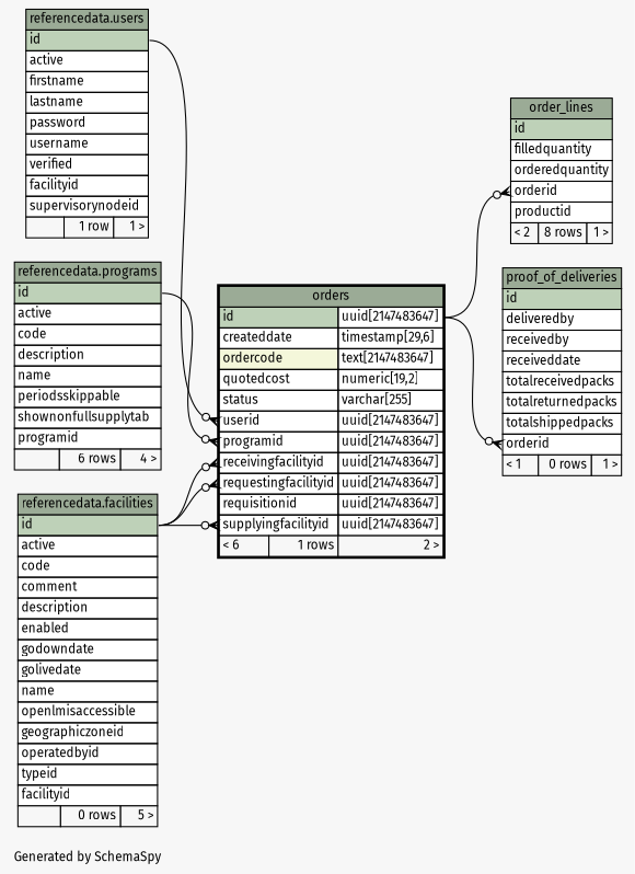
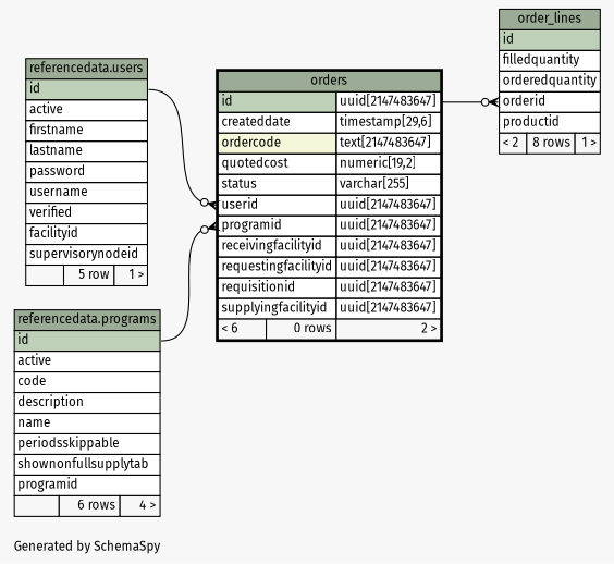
  digraph {
    bgcolor="#f7f7f7"
    fontname="Fira Sans"
    fontsize=11
    label="\nGenerated by SchemaSpy"
    labeljust=l
    nodesep=0.18
    rankdir=RL
    ranksep=0.46
    node [fontname="Fira Sans" fontsize=11 shape=plaintext]
    edge [arrowhead=none arrowsize=0.8 arrowtail=crowodot dir=back fontname="Fira Sans" headport="id:e" tailport="orderid:w"]
    n1 [label=<     <TABLE BORDER="0" CELLBORDER="1" CELLSPACING="0" BGCOLOR="#ffffff">       <TR><TD COLSPAN="3" BGCOLOR="#9bab96" ALIGN="CENTER">order_lines</TD></TR>       <TR><TD PORT="id" COLSPAN="3" BGCOLOR="#bed1b8" ALIGN="LEFT">id</TD></TR>       <TR><TD PORT="filledquantity" COLSPAN="3" ALIGN="LEFT">filledquantity</TD></TR>       <TR><TD PORT="orderedquantity" COLSPAN="3" ALIGN="LEFT">orderedquantity</TD></TR>       <TR><TD PORT="orderid" COLSPAN="3" ALIGN="LEFT">orderid</TD></TR>       <TR><TD PORT="productid" COLSPAN="3" ALIGN="LEFT">productid</TD></TR>       <TR><TD ALIGN="LEFT" BGCOLOR="#f7f7f7">&lt; 2</TD><TD ALIGN="RIGHT" BGCOLOR="#f7f7f7">8 rows</TD><TD ALIGN="RIGHT" BGCOLOR="#f7f7f7">1 &gt;</TD></TR>     </TABLE>>]
-   n2 [label=<     <TABLE BORDER="2" CELLBORDER="1" CELLSPACING="0" BGCOLOR="#ffffff">       <TR><TD COLSPAN="3" BGCOLOR="#9bab96" ALIGN="CENTER">orders</TD></TR>       <TR><TD PORT="id" COLSPAN="2" BGCOLOR="#bed1b8" ALIGN="LEFT">id</TD><TD PORT="id.type" ALIGN="LEFT">uuid[2147483647]</TD></TR>       <TR><TD PORT="createddate" COLSPAN="2" ALIGN="LEFT">createddate</TD><TD PORT="createddate.type" ALIGN="LEFT">timestamp[29,6]</TD></TR>       <TR><TD PORT="ordercode" COLSPAN="2" BGCOLOR="#f4f7da" ALIGN="LEFT">ordercode</TD><TD PORT="ordercode.type" ALIGN="LEFT">text[2147483647]</TD></TR>       <TR><TD PORT="quotedcost" COLSPAN="2" ALIGN="LEFT">quotedcost</TD><TD PORT="quotedcost.type" ALIGN="LEFT">numeric[19,2]</TD></TR>       <TR><TD PORT="status" COLSPAN="2" ALIGN="LEFT">status</TD><TD PORT="status.type" ALIGN="LEFT">varchar[255]</TD></TR>       <TR><TD PORT="userid" COLSPAN="2" ALIGN="LEFT">userid</TD><TD PORT="userid.type" ALIGN="LEFT">uuid[2147483647]</TD></TR>       <TR><TD PORT="programid" COLSPAN="2" ALIGN="LEFT">programid</TD><TD PORT="programid.type" ALIGN="LEFT">uuid[2147483647]</TD></TR>       <TR><TD PORT="receivingfacilityid" COLSPAN="2" ALIGN="LEFT">receivingfacilityid</TD><TD PORT="receivingfacilityid.type" ALIGN="LEFT">uuid[2147483647]</TD></TR>       <TR><TD PORT="requestingfacilityid" COLSPAN="2" ALIGN="LEFT">requestingfacilityid</TD><TD PORT="requestingfacilityid.type" ALIGN="LEFT">uuid[2147483647]</TD></TR>       <TR><TD PORT="requisitionid" COLSPAN="2" ALIGN="LEFT">requisitionid</TD><TD PORT="requisitionid.type" ALIGN="LEFT">uuid[2147483647]</TD></TR>       <TR><TD PORT="supplyingfacilityid" COLSPAN="2" ALIGN="LEFT">supplyingfacilityid</TD><TD PORT="supplyingfacilityid.type" ALIGN="LEFT">uuid[2147483647]</TD></TR>       <TR><TD ALIGN="LEFT" BGCOLOR="#f7f7f7">&lt; 6</TD><TD ALIGN="RIGHT" BGCOLOR="#f7f7f7">1 rows</TD><TD ALIGN="RIGHT" BGCOLOR="#f7f7f7">2 &gt;</TD></TR>     </TABLE>>]
+   n2 [label=<     <TABLE BORDER="2" CELLBORDER="1" CELLSPACING="0" BGCOLOR="#ffffff">       <TR><TD COLSPAN="3" BGCOLOR="#9bab96" ALIGN="CENTER">orders</TD></TR>       <TR><TD PORT="id" COLSPAN="2" BGCOLOR="#bed1b8" ALIGN="LEFT">id</TD><TD PORT="id.type" ALIGN="LEFT">uuid[2147483647]</TD></TR>       <TR><TD PORT="createddate" COLSPAN="2" ALIGN="LEFT">createddate</TD><TD PORT="createddate.type" ALIGN="LEFT">timestamp[29,6]</TD></TR>       <TR><TD PORT="ordercode" COLSPAN="2" BGCOLOR="#f4f7da" ALIGN="LEFT">ordercode</TD><TD PORT="ordercode.type" ALIGN="LEFT">text[2147483647]</TD></TR>       <TR><TD PORT="quotedcost" COLSPAN="2" ALIGN="LEFT">quotedcost</TD><TD PORT="quotedcost.type" ALIGN="LEFT">numeric[19,2]</TD></TR>       <TR><TD PORT="status" COLSPAN="2" ALIGN="LEFT">status</TD><TD PORT="status.type" ALIGN="LEFT">varchar[255]</TD></TR>       <TR><TD PORT="userid" COLSPAN="2" ALIGN="LEFT">userid</TD><TD PORT="userid.type" ALIGN="LEFT">uuid[2147483647]</TD></TR>       <TR><TD PORT="programid" COLSPAN="2" ALIGN="LEFT">programid</TD><TD PORT="programid.type" ALIGN="LEFT">uuid[2147483647]</TD></TR>       <TR><TD PORT="receivingfacilityid" COLSPAN="2" ALIGN="LEFT">receivingfacilityid</TD><TD PORT="receivingfacilityid.type" ALIGN="LEFT">uuid[2147483647]</TD></TR>       <TR><TD PORT="requestingfacilityid" COLSPAN="2" ALIGN="LEFT">requestingfacilityid</TD><TD PORT="requestingfacilityid.type" ALIGN="LEFT">uuid[2147483647]</TD></TR>       <TR><TD PORT="requisitionid" COLSPAN="2" ALIGN="LEFT">requisitionid</TD><TD PORT="requisitionid.type" ALIGN="LEFT">uuid[2147483647]</TD></TR>       <TR><TD PORT="supplyingfacilityid" COLSPAN="2" ALIGN="LEFT">supplyingfacilityid</TD><TD PORT="supplyingfacilityid.type" ALIGN="LEFT">uuid[2147483647]</TD></TR>       <TR><TD ALIGN="LEFT" BGCOLOR="#f7f7f7">&lt; 6</TD><TD ALIGN="RIGHT" BGCOLOR="#f7f7f7">0 rows</TD><TD ALIGN="RIGHT" BGCOLOR="#f7f7f7">2 &gt;</TD></TR>     </TABLE>>]
    n3 [label=<     <TABLE BORDER="0" CELLBORDER="1" CELLSPACING="0" BGCOLOR="#ffffff">       <TR><TD COLSPAN="3" BGCOLOR="#9bab96" ALIGN="CENTER">referencedata.programs</TD></TR>       <TR><TD PORT="id" COLSPAN="3" BGCOLOR="#bed1b8" ALIGN="LEFT">id</TD></TR>       <TR><TD PORT="active" COLSPAN="3" ALIGN="LEFT">active</TD></TR>       <TR><TD PORT="code" COLSPAN="3" ALIGN="LEFT">code</TD></TR>       <TR><TD PORT="description" COLSPAN="3" ALIGN="LEFT">description</TD></TR>       <TR><TD PORT="name" COLSPAN="3" ALIGN="LEFT">name</TD></TR>       <TR><TD PORT="periodsskippable" COLSPAN="3" ALIGN="LEFT">periodsskippable</TD></TR>       <TR><TD PORT="shownonfullsupplytab" COLSPAN="3" ALIGN="LEFT">shownonfullsupplytab</TD></TR>       <TR><TD PORT="programid" COLSPAN="3" ALIGN="LEFT">programid</TD></TR>       <TR><TD ALIGN="LEFT" BGCOLOR="#f7f7f7">  </TD><TD ALIGN="RIGHT" BGCOLOR="#f7f7f7">6 rows</TD><TD ALIGN="RIGHT" BGCOLOR="#f7f7f7">4 &gt;</TD></TR>     </TABLE>>]
-   n4 [label=<     <TABLE BORDER="0" CELLBORDER="1" CELLSPACING="0" BGCOLOR="#ffffff">       <TR><TD COLSPAN="3" BGCOLOR="#9bab96" ALIGN="CENTER">referencedata.facilities</TD></TR>       <TR><TD PORT="id" COLSPAN="3" BGCOLOR="#bed1b8" ALIGN="LEFT">id</TD></TR>       <TR><TD PORT="active" COLSPAN="3" ALIGN="LEFT">active</TD></TR>       <TR><TD PORT="code" COLSPAN="3" ALIGN="LEFT">code</TD></TR>       <TR><TD PORT="comment" COLSPAN="3" ALIGN="LEFT">comment</TD></TR>       <TR><TD PORT="description" COLSPAN="3" ALIGN="LEFT">description</TD></TR>       <TR><TD PORT="enabled" COLSPAN="3" ALIGN="LEFT">enabled</TD></TR>       <TR><TD PORT="godowndate" COLSPAN="3" ALIGN="LEFT">godowndate</TD></TR>       <TR><TD PORT="golivedate" COLSPAN="3" ALIGN="LEFT">golivedate</TD></TR>       <TR><TD PORT="name" COLSPAN="3" ALIGN="LEFT">name</TD></TR>       <TR><TD PORT="openlmisaccessible" COLSPAN="3" ALIGN="LEFT">openlmisaccessible</TD></TR>       <TR><TD PORT="geographiczoneid" COLSPAN="3" ALIGN="LEFT">geographiczoneid</TD></TR>       <TR><TD PORT="operatedbyid" COLSPAN="3" ALIGN="LEFT">operatedbyid</TD></TR>       <TR><TD PORT="typeid" COLSPAN="3" ALIGN="LEFT">typeid</TD></TR>       <TR><TD PORT="facilityid" COLSPAN="3" ALIGN="LEFT">facilityid</TD></TR>       <TR><TD ALIGN="LEFT" BGCOLOR="#f7f7f7">  </TD><TD ALIGN="RIGHT" BGCOLOR="#f7f7f7">0 rows</TD><TD ALIGN="RIGHT" BGCOLOR="#f7f7f7">5 &gt;</TD></TR>     </TABLE>>]
-   n5 [label=<     <TABLE BORDER="0" CELLBORDER="1" CELLSPACING="0" BGCOLOR="#ffffff">       <TR><TD COLSPAN="3" BGCOLOR="#9bab96" ALIGN="CENTER">referencedata.users</TD></TR>       <TR><TD PORT="id" COLSPAN="3" BGCOLOR="#bed1b8" ALIGN="LEFT">id</TD></TR>       <TR><TD PORT="active" COLSPAN="3" ALIGN="LEFT">active</TD></TR>       <TR><TD PORT="firstname" COLSPAN="3" ALIGN="LEFT">firstname</TD></TR>       <TR><TD PORT="lastname" COLSPAN="3" ALIGN="LEFT">lastname</TD></TR>       <TR><TD PORT="password" COLSPAN="3" ALIGN="LEFT">password</TD></TR>       <TR><TD PORT="username" COLSPAN="3" ALIGN="LEFT">username</TD></TR>       <TR><TD PORT="verified" COLSPAN="3" ALIGN="LEFT">verified</TD></TR>       <TR><TD PORT="facilityid" COLSPAN="3" ALIGN="LEFT">facilityid</TD></TR>       <TR><TD PORT="supervisorynodeid" COLSPAN="3" ALIGN="LEFT">supervisorynodeid</TD></TR>       <TR><TD ALIGN="LEFT" BGCOLOR="#f7f7f7">  </TD><TD ALIGN="RIGHT" BGCOLOR="#f7f7f7">1 row</TD><TD ALIGN="RIGHT" BGCOLOR="#f7f7f7">1 &gt;</TD></TR>     </TABLE>>]
-   n6 [label=<     <TABLE BORDER="0" CELLBORDER="1" CELLSPACING="0" BGCOLOR="#ffffff">       <TR><TD COLSPAN="3" BGCOLOR="#9bab96" ALIGN="CENTER">proof_of_deliveries</TD></TR>       <TR><TD PORT="id" COLSPAN="3" BGCOLOR="#bed1b8" ALIGN="LEFT">id</TD></TR>       <TR><TD PORT="deliveredby" COLSPAN="3" ALIGN="LEFT">deliveredby</TD></TR>       <TR><TD PORT="receivedby" COLSPAN="3" ALIGN="LEFT">receivedby</TD></TR>       <TR><TD PORT="receiveddate" COLSPAN="3" ALIGN="LEFT">receiveddate</TD></TR>       <TR><TD PORT="totalreceivedpacks" COLSPAN="3" ALIGN="LEFT">totalreceivedpacks</TD></TR>       <TR><TD PORT="totalreturnedpacks" COLSPAN="3" ALIGN="LEFT">totalreturnedpacks</TD></TR>       <TR><TD PORT="totalshippedpacks" COLSPAN="3" ALIGN="LEFT">totalshippedpacks</TD></TR>       <TR><TD PORT="orderid" COLSPAN="3" ALIGN="LEFT">orderid</TD></TR>       <TR><TD ALIGN="LEFT" BGCOLOR="#f7f7f7">&lt; 1</TD><TD ALIGN="RIGHT" BGCOLOR="#f7f7f7">0 rows</TD><TD ALIGN="RIGHT" BGCOLOR="#f7f7f7">1 &gt;</TD></TR>     </TABLE>>]
+   n5 [label=<     <TABLE BORDER="0" CELLBORDER="1" CELLSPACING="0" BGCOLOR="#ffffff">       <TR><TD COLSPAN="3" BGCOLOR="#9bab96" ALIGN="CENTER">referencedata.users</TD></TR>       <TR><TD PORT="id" COLSPAN="3" BGCOLOR="#bed1b8" ALIGN="LEFT">id</TD></TR>       <TR><TD PORT="active" COLSPAN="3" ALIGN="LEFT">active</TD></TR>       <TR><TD PORT="firstname" COLSPAN="3" ALIGN="LEFT">firstname</TD></TR>       <TR><TD PORT="lastname" COLSPAN="3" ALIGN="LEFT">lastname</TD></TR>       <TR><TD PORT="password" COLSPAN="3" ALIGN="LEFT">password</TD></TR>       <TR><TD PORT="username" COLSPAN="3" ALIGN="LEFT">username</TD></TR>       <TR><TD PORT="verified" COLSPAN="3" ALIGN="LEFT">verified</TD></TR>       <TR><TD PORT="facilityid" COLSPAN="3" ALIGN="LEFT">facilityid</TD></TR>       <TR><TD PORT="supervisorynodeid" COLSPAN="3" ALIGN="LEFT">supervisorynodeid</TD></TR>       <TR><TD ALIGN="LEFT" BGCOLOR="#f7f7f7">  </TD><TD ALIGN="RIGHT" BGCOLOR="#f7f7f7">5 row</TD><TD ALIGN="RIGHT" BGCOLOR="#f7f7f7">1 &gt;</TD></TR>     </TABLE>>]
    n1 -> n2 [headport="id.type:e"]
    n2 -> n3 [tailport="programid:w"]
-   n2 -> n4 [tailport="receivingfacilityid:w"]
-   n2 -> n4 [tailport="requestingfacilityid:w"]
-   n2 -> n4 [tailport="supplyingfacilityid:w"]
    n2 -> n5 [tailport="userid:w"]
-   n6 -> n2 [headport="id.type:e"]
  }
